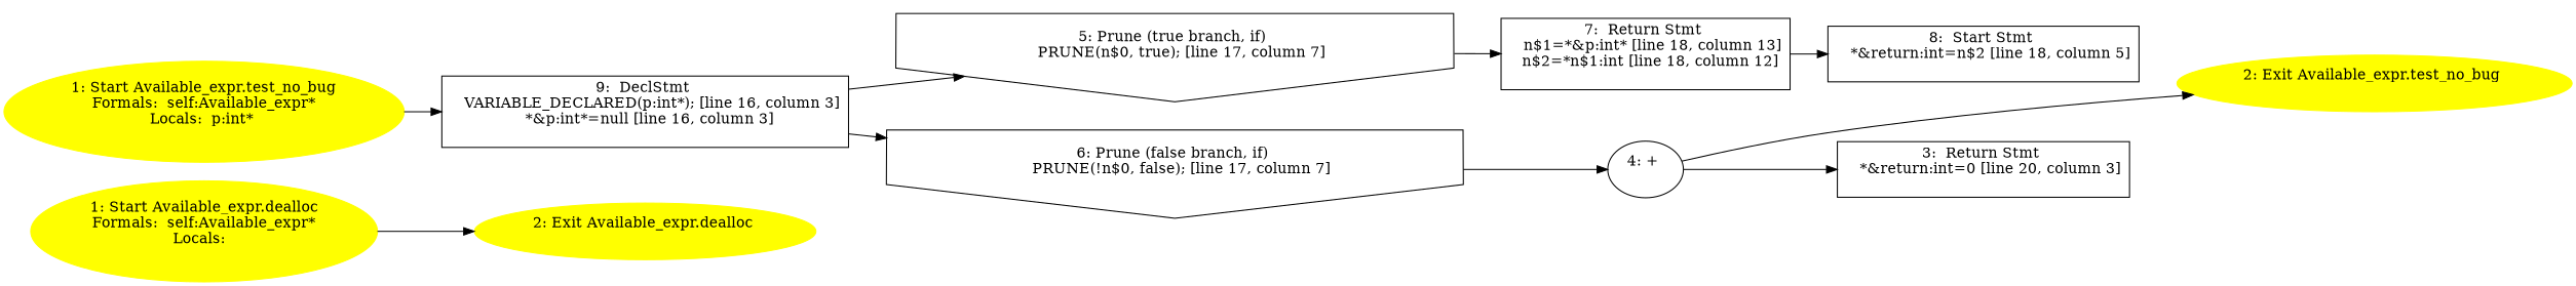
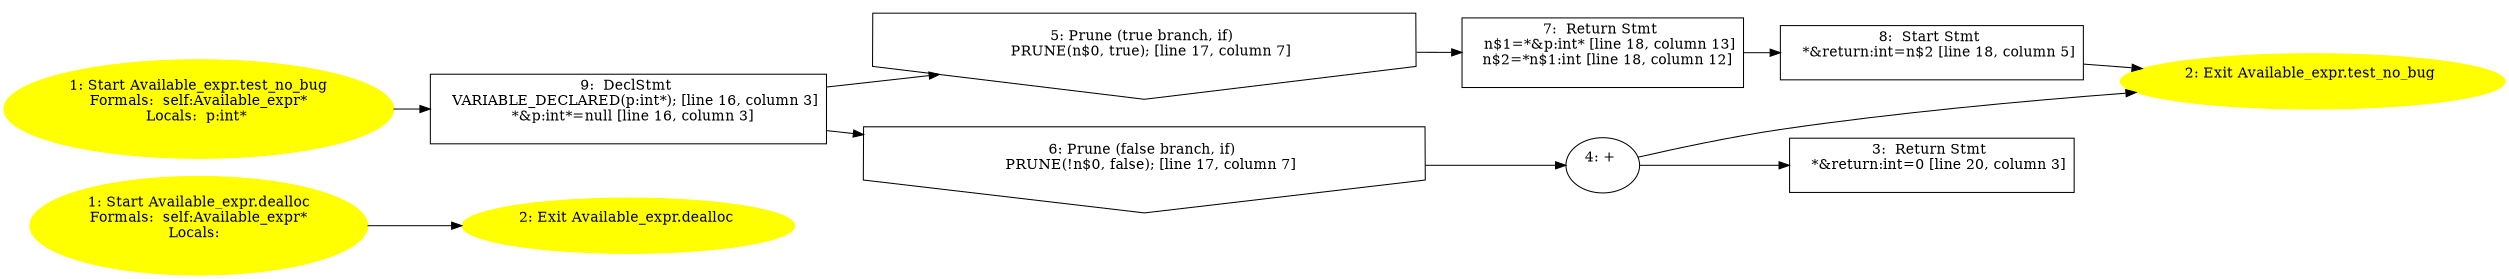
  digraph {
    rankdir=LR
    n1 [color=yellow label="1: Start Available_expr.dealloc\nFormals:  self:Available_expr*\nLocals:  \n  " style=filled]
    n2 [color=yellow label="2: Exit Available_expr.dealloc \n  " style=filled]
    n3 [color=yellow label="1: Start Available_expr.test_no_bug\nFormals:  self:Available_expr*\nLocals:  p:int* \n  " style=filled]
    n4 [label="9:  DeclStmt \n   VARIABLE_DECLARED(p:int*); [line 16, column 3]\n  *&p:int*=null [line 16, column 3]\n " shape=box]
    n5 [label="5: Prune (true branch, if) \n   PRUNE(n$0, true); [line 17, column 7]\n " shape=invhouse]
    n6 [label="6: Prune (false branch, if) \n   PRUNE(!n$0, false); [line 17, column 7]\n " shape=invhouse]
    n7 [label="7:  Return Stmt \n   n$1=*&p:int* [line 18, column 13]\n  n$2=*n$1:int [line 18, column 12]\n " shape=box]
    n8 [label="4: + \n  "]
    n9 [color=yellow label="2: Exit Available_expr.test_no_bug \n  " style=filled]
    n10 [label="3:  Return Stmt \n   *&return:int=0 [line 20, column 3]\n " shape=box]
    n11 [label="8:  Start Stmt \n   *&return:int=n$2 [line 18, column 5]\n " shape=box]
    n1 -> n2
    n3 -> n4
    n4 -> n5
    n4 -> n6
    n5 -> n7
    n6 -> n8
    n7 -> n11
    n8 -> n9
    n8 -> n10
+   n11 -> n9
  }
